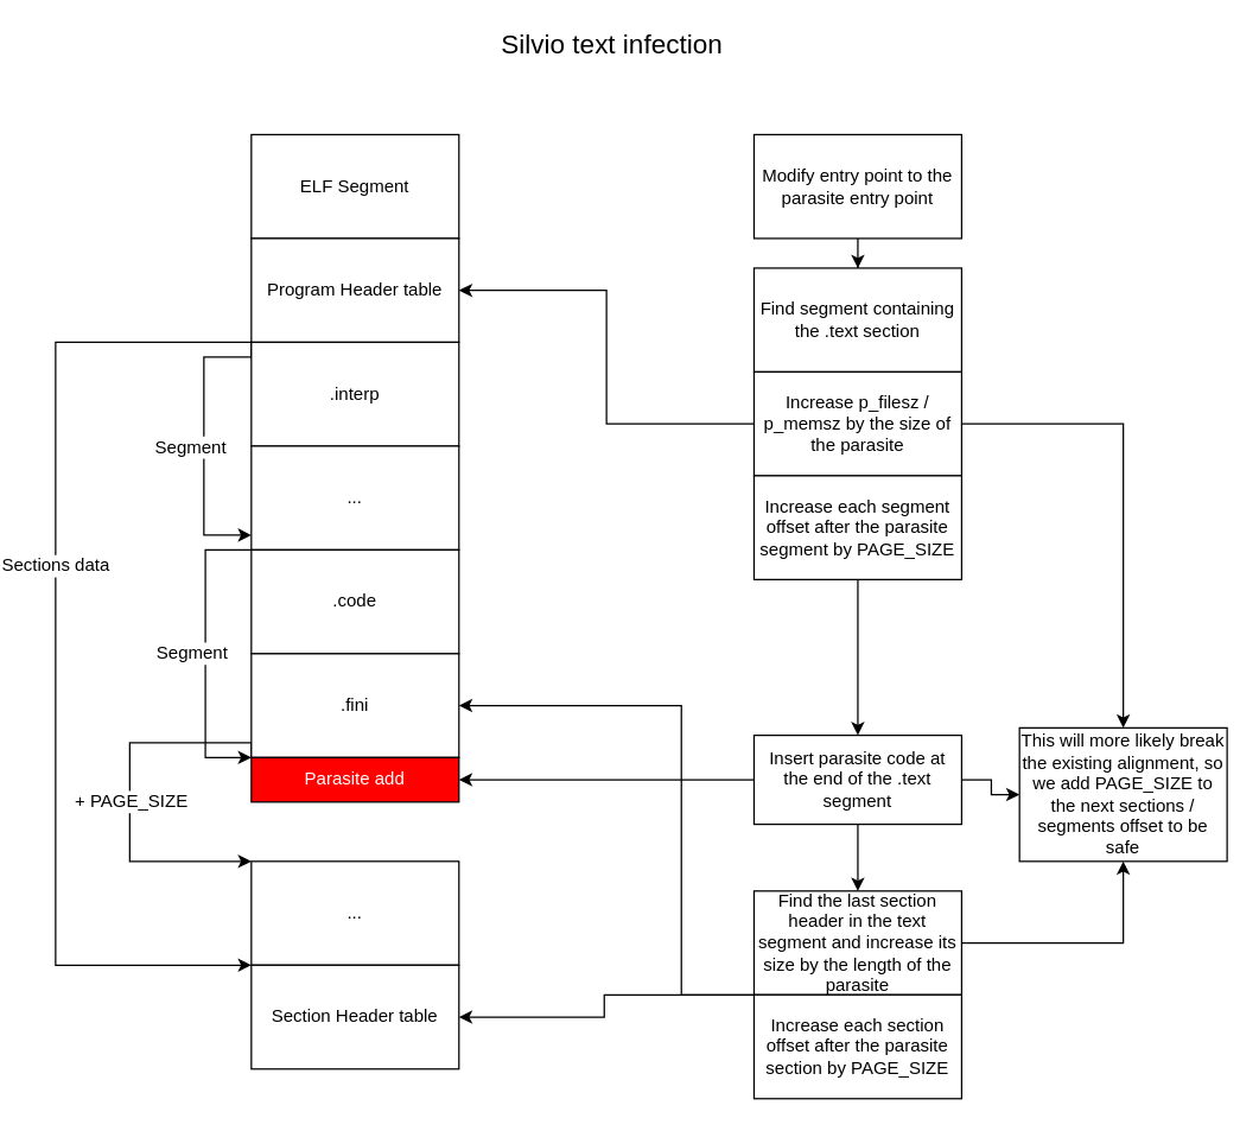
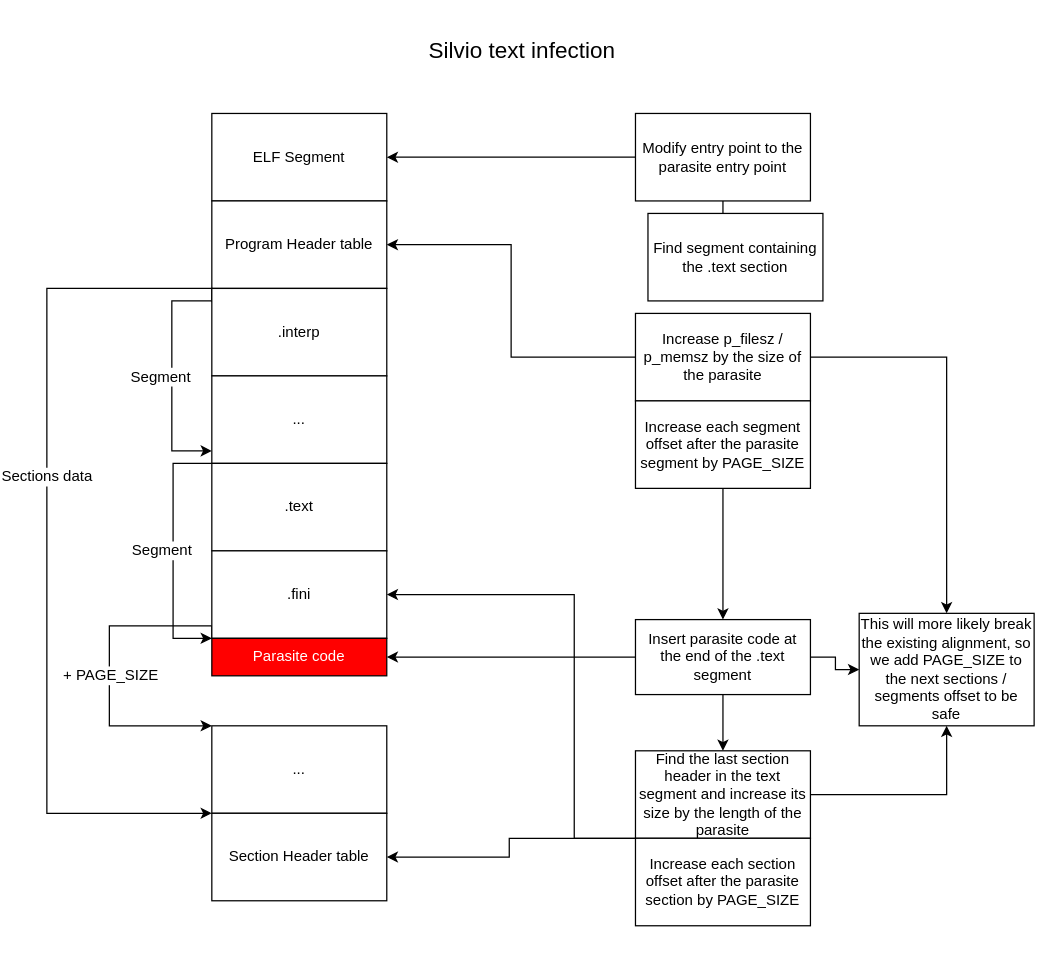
  <mxCell id="0" />
  <mxCell id="1" parent="0" />
  <mxCell id="2" value="ELF Segment" style="rounded=0;whiteSpace=wrap;html=1;" vertex="1" parent="1"><mxGeometry x="152" y="90" width="140" height="70" as="geometry" /></mxCell>
+ <mxCell id="3" style="edgeStyle=orthogonalEdgeStyle;rounded=0;orthogonalLoop=1;jettySize=auto;html=1;entryX=1;entryY=0.5;entryDx=0;entryDy=0;" edge="1" parent="1" source="5" target="2"><mxGeometry relative="1" as="geometry" /></mxCell>
  <mxCell id="4" value="" style="edgeStyle=orthogonalEdgeStyle;rounded=0;orthogonalLoop=1;jettySize=auto;html=1;" edge="1" parent="1" source="5" target="8"><mxGeometry relative="1" as="geometry" /></mxCell>
  <mxCell id="5" value="Modify entry point to the parasite entry point" style="rounded=0;whiteSpace=wrap;html=1;" vertex="1" parent="1"><mxGeometry x="491" y="90" width="140" height="70" as="geometry" /></mxCell>
  <mxCell id="6" value="Program Header table" style="rounded=0;whiteSpace=wrap;html=1;" vertex="1" parent="1"><mxGeometry x="152" y="160" width="140" height="70" as="geometry" /></mxCell>
  <mxCell id="7" style="edgeStyle=orthogonalEdgeStyle;rounded=0;orthogonalLoop=1;jettySize=auto;html=1;exitX=0;exitY=0.5;exitDx=0;exitDy=0;entryX=1;entryY=0.5;entryDx=0;entryDy=0;" edge="1" parent="1" source="10" target="6"><mxGeometry relative="1" as="geometry" /></mxCell>
- <mxCell id="8" value="Find segment containing the .text section" style="rounded=0;whiteSpace=wrap;html=1;" vertex="1" parent="1"><mxGeometry x="491" y="180" width="140" height="70" as="geometry" /></mxCell>
+ <mxCell id="8" value="Find segment containing the .text section" style="rounded=0;whiteSpace=wrap;html=1;" vertex="1" parent="1"><mxGeometry x="501" y="170" width="140" height="70" as="geometry" /></mxCell>
  <mxCell id="9" style="edgeStyle=orthogonalEdgeStyle;rounded=0;orthogonalLoop=1;jettySize=auto;html=1;" edge="1" parent="1" source="10" target="38"><mxGeometry relative="1" as="geometry" /></mxCell>
  <mxCell id="10" value="Increase p_filesz / p_memsz by the size of the parasite" style="rounded=0;whiteSpace=wrap;html=1;" vertex="1" parent="1"><mxGeometry x="491" y="250" width="140" height="70" as="geometry" /></mxCell>
  <mxCell id="11" style="edgeStyle=orthogonalEdgeStyle;rounded=0;orthogonalLoop=1;jettySize=auto;html=1;entryX=0.5;entryY=0;entryDx=0;entryDy=0;" edge="1" parent="1" source="12" target="36"><mxGeometry relative="1" as="geometry" /></mxCell>
  <mxCell id="12" value="Increase each segment offset after the parasite segment by PAGE_SIZE" style="rounded=0;whiteSpace=wrap;html=1;" vertex="1" parent="1"><mxGeometry x="491" y="320" width="140" height="70" as="geometry" /></mxCell>
  <mxCell id="13" style="edgeStyle=orthogonalEdgeStyle;rounded=0;orthogonalLoop=1;jettySize=auto;html=1;exitX=0;exitY=0.157;exitDx=0;exitDy=0;entryX=0;entryY=0;entryDx=0;entryDy=0;exitPerimeter=0;" edge="1" parent="1" source="17" target="26"><mxGeometry relative="1" as="geometry"><Array as="points"><mxPoint x="152" y="230" /><mxPoint x="20" y="230" /><mxPoint x="20" y="650" /></Array></mxGeometry></mxCell>
  <mxCell id="14" value="Sections data" style="text;html=1;align=center;verticalAlign=middle;resizable=0;points=[];labelBackgroundColor=#ffffff;" vertex="1" connectable="0" parent="13"><mxGeometry x="-0.131" y="-1" relative="1" as="geometry"><mxPoint y="-9.01" as="offset" /></mxGeometry></mxCell>
  <mxCell id="15" style="edgeStyle=orthogonalEdgeStyle;rounded=0;orthogonalLoop=1;jettySize=auto;html=1;exitX=0;exitY=0;exitDx=0;exitDy=0;" edge="1" parent="1" source="17"><mxGeometry relative="1" as="geometry"><mxPoint x="152" y="360" as="targetPoint" /><Array as="points"><mxPoint x="152" y="240" /><mxPoint x="120" y="240" /><mxPoint x="120" y="360" /></Array></mxGeometry></mxCell>
  <mxCell id="16" value="Segment" style="text;html=1;align=center;verticalAlign=middle;resizable=0;points=[];labelBackgroundColor=#ffffff;" vertex="1" connectable="0" parent="15"><mxGeometry x="0.19" relative="1" as="geometry"><mxPoint x="-10" y="-13" as="offset" /></mxGeometry></mxCell>
  <mxCell id="17" value=".interp" style="rounded=0;whiteSpace=wrap;html=1;" vertex="1" parent="1"><mxGeometry x="152" y="230" width="140" height="70" as="geometry" /></mxCell>
  <mxCell id="18" value="..." style="rounded=0;whiteSpace=wrap;html=1;" vertex="1" parent="1"><mxGeometry x="152" y="300" width="140" height="70" as="geometry" /></mxCell>
  <mxCell id="19" style="edgeStyle=orthogonalEdgeStyle;rounded=0;orthogonalLoop=1;jettySize=auto;html=1;exitX=0;exitY=0;exitDx=0;exitDy=0;entryX=0;entryY=0;entryDx=0;entryDy=0;" edge="1" parent="1" source="21" target="31"><mxGeometry relative="1" as="geometry"><Array as="points"><mxPoint x="121" y="370" /><mxPoint x="121" y="510" /></Array></mxGeometry></mxCell>
  <mxCell id="20" value="Segment" style="text;html=1;align=center;verticalAlign=middle;resizable=0;points=[];labelBackgroundColor=#ffffff;" vertex="1" connectable="0" parent="19"><mxGeometry x="-0.075" y="1" relative="1" as="geometry"><mxPoint x="-11" y="8" as="offset" /></mxGeometry></mxCell>
- <mxCell id="21" value=".code" style="rounded=0;whiteSpace=wrap;html=1;" vertex="1" parent="1"><mxGeometry x="152" y="370" width="140" height="70" as="geometry" /></mxCell>
+ <mxCell id="21" value=".text" style="rounded=0;whiteSpace=wrap;html=1;" vertex="1" parent="1"><mxGeometry x="152" y="370" width="140" height="70" as="geometry" /></mxCell>
  <mxCell id="22" style="edgeStyle=orthogonalEdgeStyle;rounded=0;orthogonalLoop=1;jettySize=auto;html=1;exitX=0;exitY=0;exitDx=0;exitDy=0;entryX=0;entryY=0;entryDx=0;entryDy=0;" edge="1" parent="1" source="31" target="25"><mxGeometry relative="1" as="geometry"><Array as="points"><mxPoint x="152" y="500" /><mxPoint x="70" y="500" /><mxPoint x="70" y="580" /></Array></mxGeometry></mxCell>
  <mxCell id="23" value="+ PAGE_SIZE" style="text;html=1;align=center;verticalAlign=middle;resizable=0;points=[];labelBackgroundColor=#ffffff;" vertex="1" connectable="0" parent="22"><mxGeometry x="0.121" relative="1" as="geometry"><mxPoint y="-11" as="offset" /></mxGeometry></mxCell>
  <mxCell id="24" value=".fini" style="rounded=0;whiteSpace=wrap;html=1;" vertex="1" parent="1"><mxGeometry x="152" y="440" width="140" height="70" as="geometry" /></mxCell>
  <mxCell id="25" value="..." style="rounded=0;whiteSpace=wrap;html=1;" vertex="1" parent="1"><mxGeometry x="152" y="580" width="140" height="70" as="geometry" /></mxCell>
  <mxCell id="26" value="Section Header table" style="rounded=0;whiteSpace=wrap;html=1;" vertex="1" parent="1"><mxGeometry x="152" y="650" width="140" height="70" as="geometry" /></mxCell>
  <mxCell id="27" style="edgeStyle=orthogonalEdgeStyle;rounded=0;orthogonalLoop=1;jettySize=auto;html=1;entryX=1;entryY=0.5;entryDx=0;entryDy=0;exitX=0;exitY=1;exitDx=0;exitDy=0;" edge="1" parent="1" source="30" target="24"><mxGeometry relative="1" as="geometry"><Array as="points"><mxPoint x="442" y="670" /><mxPoint x="442" y="475" /></Array></mxGeometry></mxCell>
  <mxCell id="28" style="edgeStyle=orthogonalEdgeStyle;rounded=0;orthogonalLoop=1;jettySize=auto;html=1;exitX=0;exitY=0;exitDx=0;exitDy=0;entryX=1;entryY=0.5;entryDx=0;entryDy=0;" edge="1" parent="1" source="32" target="26"><mxGeometry relative="1" as="geometry"><Array as="points"><mxPoint x="390" y="670" /><mxPoint x="390" y="685" /></Array></mxGeometry></mxCell>
  <mxCell id="29" style="edgeStyle=orthogonalEdgeStyle;rounded=0;orthogonalLoop=1;jettySize=auto;html=1;entryX=0.5;entryY=1;entryDx=0;entryDy=0;" edge="1" parent="1" source="30" target="38"><mxGeometry relative="1" as="geometry" /></mxCell>
  <mxCell id="30" value="Find the last section header in the text segment and increase its size by the length of the parasite" style="rounded=0;whiteSpace=wrap;html=1;" vertex="1" parent="1"><mxGeometry x="491" y="600" width="140" height="70" as="geometry" /></mxCell>
- <mxCell id="31" value="&lt;font color=&quot;#ffffff&quot;&gt;Parasite add&lt;/font&gt;" style="rounded=0;whiteSpace=wrap;html=1;fillColor=#FF0000;" vertex="1" parent="1"><mxGeometry x="152" y="510" width="140" height="30" as="geometry" /></mxCell>
+ <mxCell id="31" value="&lt;font color=&quot;#ffffff&quot;&gt;Parasite code&lt;/font&gt;" style="rounded=0;whiteSpace=wrap;html=1;fillColor=#FF0000;" vertex="1" parent="1"><mxGeometry x="152" y="510" width="140" height="30" as="geometry" /></mxCell>
  <mxCell id="32" value="Increase each section offset after the parasite section by PAGE_SIZE" style="rounded=0;whiteSpace=wrap;html=1;" vertex="1" parent="1"><mxGeometry x="491" y="670" width="140" height="70" as="geometry" /></mxCell>
  <mxCell id="33" style="edgeStyle=orthogonalEdgeStyle;rounded=0;orthogonalLoop=1;jettySize=auto;html=1;exitX=0;exitY=0.5;exitDx=0;exitDy=0;entryX=1;entryY=0.5;entryDx=0;entryDy=0;" edge="1" parent="1" source="36" target="31"><mxGeometry relative="1" as="geometry" /></mxCell>
  <mxCell id="34" style="edgeStyle=orthogonalEdgeStyle;rounded=0;orthogonalLoop=1;jettySize=auto;html=1;entryX=0.5;entryY=0;entryDx=0;entryDy=0;" edge="1" parent="1" source="36" target="30"><mxGeometry relative="1" as="geometry" /></mxCell>
  <mxCell id="35" style="edgeStyle=orthogonalEdgeStyle;rounded=0;orthogonalLoop=1;jettySize=auto;html=1;entryX=0;entryY=0.5;entryDx=0;entryDy=0;" edge="1" parent="1" source="36" target="38"><mxGeometry relative="1" as="geometry" /></mxCell>
  <mxCell id="36" value="Insert parasite code at the end of the .text segment" style="rounded=0;whiteSpace=wrap;html=1;" vertex="1" parent="1"><mxGeometry x="491" y="495" width="140" height="60" as="geometry" /></mxCell>
- <mxCell id="37" value="&lt;font style=&quot;font-size: 18px&quot;&gt;Silvio text infection&lt;/font&gt;" style="text;html=1;align=center;verticalAlign=middle;resizable=0;points=[];autosize=1;" vertex="1" parent="1"><mxGeometry x="315" y="20" width="160" height="20" as="geometry" /></mxCell>
+ <mxCell id="37" value="&lt;font style=&quot;font-size: 18px&quot;&gt;Silvio text infection&lt;/font&gt;" style="text;html=1;align=center;verticalAlign=middle;resizable=0;points=[];autosize=1;" vertex="1" parent="1"><mxGeometry x="320" y="30" width="160" height="20" as="geometry" /></mxCell>
  <mxCell id="38" value="This will more likely break the existing alignment, so we add PAGE_SIZE to the next sections / segments offset to be safe" style="rounded=0;whiteSpace=wrap;html=1;" vertex="1" parent="1"><mxGeometry x="670" y="490" width="140" height="90" as="geometry" /></mxCell>
